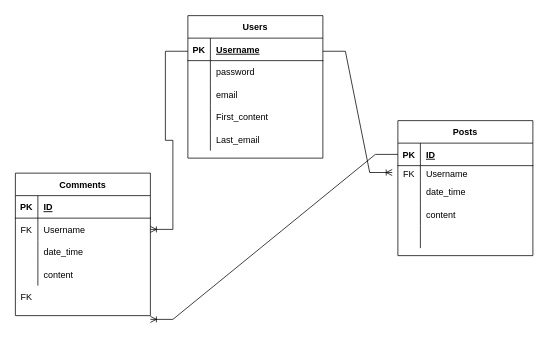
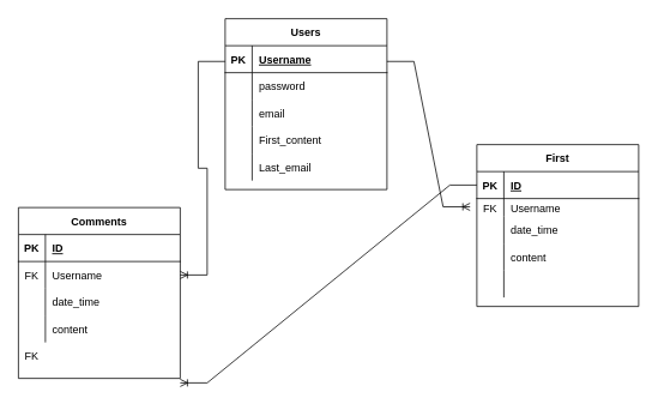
  <mxCell id="0" />
  <mxCell id="1" parent="0" />
  <mxCell id="2" value="Users" style="shape=table;startSize=30;container=1;collapsible=1;childLayout=tableLayout;fixedRows=1;rowLines=0;fontStyle=1;align=center;resizeLast=1;" vertex="1" parent="1"><mxGeometry x="250" y="20" width="180" height="190" as="geometry" /></mxCell>
  <mxCell id="3" value="" style="shape=tableRow;horizontal=0;startSize=0;swimlaneHead=0;swimlaneBody=0;fillColor=none;collapsible=0;dropTarget=0;points=[[0,0.5],[1,0.5]];portConstraint=eastwest;top=0;left=0;right=0;bottom=1;" vertex="1" parent="2"><mxGeometry y="30" width="180" height="30" as="geometry" /></mxCell>
  <mxCell id="4" value="PK" style="shape=partialRectangle;connectable=0;fillColor=none;top=0;left=0;bottom=0;right=0;fontStyle=1;overflow=hidden;" vertex="1" parent="3"><mxGeometry width="30" height="30" as="geometry"><mxRectangle width="30" height="30" as="alternateBounds" /></mxGeometry></mxCell>
  <mxCell id="5" value="Username" style="shape=partialRectangle;connectable=0;fillColor=none;top=0;left=0;bottom=0;right=0;align=left;spacingLeft=6;fontStyle=5;overflow=hidden;" vertex="1" parent="3"><mxGeometry x="30" width="150" height="30" as="geometry"><mxRectangle width="150" height="30" as="alternateBounds" /></mxGeometry></mxCell>
  <mxCell id="6" value="" style="shape=tableRow;horizontal=0;startSize=0;swimlaneHead=0;swimlaneBody=0;fillColor=none;collapsible=0;dropTarget=0;points=[[0,0.5],[1,0.5]];portConstraint=eastwest;top=0;left=0;right=0;bottom=0;" vertex="1" parent="2"><mxGeometry y="60" width="180" height="30" as="geometry" /></mxCell>
  <mxCell id="7" value="" style="shape=partialRectangle;connectable=0;fillColor=none;top=0;left=0;bottom=0;right=0;editable=1;overflow=hidden;" vertex="1" parent="6"><mxGeometry width="30" height="30" as="geometry"><mxRectangle width="30" height="30" as="alternateBounds" /></mxGeometry></mxCell>
  <mxCell id="8" value="password" style="shape=partialRectangle;connectable=0;fillColor=none;top=0;left=0;bottom=0;right=0;align=left;spacingLeft=6;overflow=hidden;" vertex="1" parent="6"><mxGeometry x="30" width="150" height="30" as="geometry"><mxRectangle width="150" height="30" as="alternateBounds" /></mxGeometry></mxCell>
  <mxCell id="9" value="" style="shape=tableRow;horizontal=0;startSize=0;swimlaneHead=0;swimlaneBody=0;fillColor=none;collapsible=0;dropTarget=0;points=[[0,0.5],[1,0.5]];portConstraint=eastwest;top=0;left=0;right=0;bottom=0;" vertex="1" parent="2"><mxGeometry y="90" width="180" height="30" as="geometry" /></mxCell>
  <mxCell id="10" value="" style="shape=partialRectangle;connectable=0;fillColor=none;top=0;left=0;bottom=0;right=0;editable=1;overflow=hidden;" vertex="1" parent="9"><mxGeometry width="30" height="30" as="geometry"><mxRectangle width="30" height="30" as="alternateBounds" /></mxGeometry></mxCell>
  <mxCell id="11" value="email" style="shape=partialRectangle;connectable=0;fillColor=none;top=0;left=0;bottom=0;right=0;align=left;spacingLeft=6;overflow=hidden;" vertex="1" parent="9"><mxGeometry x="30" width="150" height="30" as="geometry"><mxRectangle width="150" height="30" as="alternateBounds" /></mxGeometry></mxCell>
  <mxCell id="12" value="" style="shape=tableRow;horizontal=0;startSize=0;swimlaneHead=0;swimlaneBody=0;fillColor=none;collapsible=0;dropTarget=0;points=[[0,0.5],[1,0.5]];portConstraint=eastwest;top=0;left=0;right=0;bottom=0;" vertex="1" parent="2"><mxGeometry y="120" width="180" height="30" as="geometry" /></mxCell>
  <mxCell id="13" value="" style="shape=partialRectangle;connectable=0;fillColor=none;top=0;left=0;bottom=0;right=0;editable=1;overflow=hidden;" vertex="1" parent="12"><mxGeometry width="30" height="30" as="geometry"><mxRectangle width="30" height="30" as="alternateBounds" /></mxGeometry></mxCell>
  <mxCell id="14" value="First_content" style="shape=partialRectangle;connectable=0;fillColor=none;top=0;left=0;bottom=0;right=0;align=left;spacingLeft=6;overflow=hidden;" vertex="1" parent="12"><mxGeometry x="30" width="150" height="30" as="geometry"><mxRectangle width="150" height="30" as="alternateBounds" /></mxGeometry></mxCell>
  <mxCell id="15" value="" style="shape=tableRow;horizontal=0;startSize=0;swimlaneHead=0;swimlaneBody=0;fillColor=none;collapsible=0;dropTarget=0;points=[[0,0.5],[1,0.5]];portConstraint=eastwest;top=0;left=0;right=0;bottom=0;" vertex="1" parent="2"><mxGeometry y="150" width="180" height="30" as="geometry" /></mxCell>
  <mxCell id="16" value="" style="shape=partialRectangle;connectable=0;fillColor=none;top=0;left=0;bottom=0;right=0;editable=1;overflow=hidden;" vertex="1" parent="15"><mxGeometry width="30" height="30" as="geometry"><mxRectangle width="30" height="30" as="alternateBounds" /></mxGeometry></mxCell>
  <mxCell id="17" value="Last_email" style="shape=partialRectangle;connectable=0;fillColor=none;top=0;left=0;bottom=0;right=0;align=left;spacingLeft=6;overflow=hidden;" vertex="1" parent="15"><mxGeometry x="30" width="150" height="30" as="geometry"><mxRectangle width="150" height="30" as="alternateBounds" /></mxGeometry></mxCell>
- <mxCell id="18" value="Posts" style="shape=table;startSize=30;container=1;collapsible=1;childLayout=tableLayout;fixedRows=1;rowLines=0;fontStyle=1;align=center;resizeLast=1;" vertex="1" parent="1"><mxGeometry x="530" y="160" width="180" height="180" as="geometry" /></mxCell>
+ <mxCell id="18" value="First" style="shape=table;startSize=30;container=1;collapsible=1;childLayout=tableLayout;fixedRows=1;rowLines=0;fontStyle=1;align=center;resizeLast=1;" vertex="1" parent="1"><mxGeometry x="530" y="160" width="180" height="180" as="geometry" /></mxCell>
  <mxCell id="19" value="" style="shape=tableRow;horizontal=0;startSize=0;swimlaneHead=0;swimlaneBody=0;fillColor=none;collapsible=0;dropTarget=0;points=[[0,0.5],[1,0.5]];portConstraint=eastwest;top=0;left=0;right=0;bottom=1;" vertex="1" parent="18"><mxGeometry y="30" width="180" height="30" as="geometry" /></mxCell>
  <mxCell id="20" value="PK" style="shape=partialRectangle;connectable=0;fillColor=none;top=0;left=0;bottom=0;right=0;fontStyle=1;overflow=hidden;" vertex="1" parent="19"><mxGeometry width="30" height="30" as="geometry"><mxRectangle width="30" height="30" as="alternateBounds" /></mxGeometry></mxCell>
  <mxCell id="21" value="ID" style="shape=partialRectangle;connectable=0;fillColor=none;top=0;left=0;bottom=0;right=0;align=left;spacingLeft=6;fontStyle=5;overflow=hidden;" vertex="1" parent="19"><mxGeometry x="30" width="150" height="30" as="geometry"><mxRectangle width="150" height="30" as="alternateBounds" /></mxGeometry></mxCell>
  <mxCell id="22" value="" style="shape=tableRow;horizontal=0;startSize=0;swimlaneHead=0;swimlaneBody=0;fillColor=none;collapsible=0;dropTarget=0;points=[[0,0.5],[1,0.5]];portConstraint=eastwest;top=0;left=0;right=0;bottom=0;" vertex="1" parent="18"><mxGeometry y="60" width="180" height="20" as="geometry" /></mxCell>
  <mxCell id="23" value="FK" style="shape=partialRectangle;connectable=0;fillColor=none;top=0;left=0;bottom=0;right=0;fontStyle=0;overflow=hidden;" vertex="1" parent="22"><mxGeometry width="30" height="20" as="geometry"><mxRectangle width="30" height="20" as="alternateBounds" /></mxGeometry></mxCell>
  <mxCell id="24" value="Username" style="shape=partialRectangle;connectable=0;fillColor=none;top=0;left=0;bottom=0;right=0;align=left;spacingLeft=6;fontStyle=0;overflow=hidden;" vertex="1" parent="22"><mxGeometry x="30" width="150" height="20" as="geometry"><mxRectangle width="150" height="20" as="alternateBounds" /></mxGeometry></mxCell>
  <mxCell id="25" value="" style="shape=tableRow;horizontal=0;startSize=0;swimlaneHead=0;swimlaneBody=0;fillColor=none;collapsible=0;dropTarget=0;points=[[0,0.5],[1,0.5]];portConstraint=eastwest;top=0;left=0;right=0;bottom=0;" vertex="1" parent="18"><mxGeometry y="80" width="180" height="30" as="geometry" /></mxCell>
  <mxCell id="26" value="" style="shape=partialRectangle;connectable=0;fillColor=none;top=0;left=0;bottom=0;right=0;editable=1;overflow=hidden;" vertex="1" parent="25"><mxGeometry width="30" height="30" as="geometry"><mxRectangle width="30" height="30" as="alternateBounds" /></mxGeometry></mxCell>
  <mxCell id="27" value="date_time" style="shape=partialRectangle;connectable=0;fillColor=none;top=0;left=0;bottom=0;right=0;align=left;spacingLeft=6;overflow=hidden;" vertex="1" parent="25"><mxGeometry x="30" width="150" height="30" as="geometry"><mxRectangle width="150" height="30" as="alternateBounds" /></mxGeometry></mxCell>
  <mxCell id="28" value="" style="shape=tableRow;horizontal=0;startSize=0;swimlaneHead=0;swimlaneBody=0;fillColor=none;collapsible=0;dropTarget=0;points=[[0,0.5],[1,0.5]];portConstraint=eastwest;top=0;left=0;right=0;bottom=0;" vertex="1" parent="18"><mxGeometry y="110" width="180" height="30" as="geometry" /></mxCell>
  <mxCell id="29" value="" style="shape=partialRectangle;connectable=0;fillColor=none;top=0;left=0;bottom=0;right=0;editable=1;overflow=hidden;" vertex="1" parent="28"><mxGeometry width="30" height="30" as="geometry"><mxRectangle width="30" height="30" as="alternateBounds" /></mxGeometry></mxCell>
  <mxCell id="30" value="content" style="shape=partialRectangle;connectable=0;fillColor=none;top=0;left=0;bottom=0;right=0;align=left;spacingLeft=6;overflow=hidden;" vertex="1" parent="28"><mxGeometry x="30" width="150" height="30" as="geometry"><mxRectangle width="150" height="30" as="alternateBounds" /></mxGeometry></mxCell>
  <mxCell id="31" value="" style="shape=tableRow;horizontal=0;startSize=0;swimlaneHead=0;swimlaneBody=0;fillColor=none;collapsible=0;dropTarget=0;points=[[0,0.5],[1,0.5]];portConstraint=eastwest;top=0;left=0;right=0;bottom=0;" vertex="1" parent="18"><mxGeometry y="140" width="180" height="30" as="geometry" /></mxCell>
  <mxCell id="32" value="" style="shape=partialRectangle;connectable=0;fillColor=none;top=0;left=0;bottom=0;right=0;editable=1;overflow=hidden;" vertex="1" parent="31"><mxGeometry width="30" height="30" as="geometry"><mxRectangle width="30" height="30" as="alternateBounds" /></mxGeometry></mxCell>
  <mxCell id="33" value="" style="shape=partialRectangle;connectable=0;fillColor=none;top=0;left=0;bottom=0;right=0;align=left;spacingLeft=6;overflow=hidden;" vertex="1" parent="31"><mxGeometry x="30" width="150" height="30" as="geometry"><mxRectangle width="150" height="30" as="alternateBounds" /></mxGeometry></mxCell>
  <mxCell id="34" value="Comments" style="shape=table;startSize=30;container=1;collapsible=1;childLayout=tableLayout;fixedRows=1;rowLines=0;fontStyle=1;align=center;resizeLast=1;" vertex="1" parent="1"><mxGeometry x="20" y="230" width="180" height="190" as="geometry" /></mxCell>
  <mxCell id="35" value="" style="shape=tableRow;horizontal=0;startSize=0;swimlaneHead=0;swimlaneBody=0;fillColor=none;collapsible=0;dropTarget=0;points=[[0,0.5],[1,0.5]];portConstraint=eastwest;top=0;left=0;right=0;bottom=1;" vertex="1" parent="34"><mxGeometry y="30" width="180" height="30" as="geometry" /></mxCell>
  <mxCell id="36" value="PK" style="shape=partialRectangle;connectable=0;fillColor=none;top=0;left=0;bottom=0;right=0;fontStyle=1;overflow=hidden;" vertex="1" parent="35"><mxGeometry width="30" height="30" as="geometry"><mxRectangle width="30" height="30" as="alternateBounds" /></mxGeometry></mxCell>
  <mxCell id="37" value="ID" style="shape=partialRectangle;connectable=0;fillColor=none;top=0;left=0;bottom=0;right=0;align=left;spacingLeft=6;fontStyle=5;overflow=hidden;" vertex="1" parent="35"><mxGeometry x="30" width="150" height="30" as="geometry"><mxRectangle width="150" height="30" as="alternateBounds" /></mxGeometry></mxCell>
  <mxCell id="38" value="" style="shape=tableRow;horizontal=0;startSize=0;swimlaneHead=0;swimlaneBody=0;fillColor=none;collapsible=0;dropTarget=0;points=[[0,0.5],[1,0.5]];portConstraint=eastwest;top=0;left=0;right=0;bottom=0;" vertex="1" parent="34"><mxGeometry y="60" width="180" height="30" as="geometry" /></mxCell>
  <mxCell id="39" value="FK" style="shape=partialRectangle;connectable=0;fillColor=none;top=0;left=0;bottom=0;right=0;fontStyle=0;overflow=hidden;" vertex="1" parent="38"><mxGeometry width="30" height="30" as="geometry"><mxRectangle width="30" height="30" as="alternateBounds" /></mxGeometry></mxCell>
  <mxCell id="40" value="Username" style="shape=partialRectangle;connectable=0;fillColor=none;top=0;left=0;bottom=0;right=0;align=left;spacingLeft=6;fontStyle=0;overflow=hidden;" vertex="1" parent="38"><mxGeometry x="30" width="150" height="30" as="geometry"><mxRectangle width="150" height="30" as="alternateBounds" /></mxGeometry></mxCell>
  <mxCell id="41" value="" style="shape=tableRow;horizontal=0;startSize=0;swimlaneHead=0;swimlaneBody=0;fillColor=none;collapsible=0;dropTarget=0;points=[[0,0.5],[1,0.5]];portConstraint=eastwest;top=0;left=0;right=0;bottom=0;" vertex="1" parent="34"><mxGeometry y="90" width="180" height="30" as="geometry" /></mxCell>
  <mxCell id="42" value="" style="shape=partialRectangle;connectable=0;fillColor=none;top=0;left=0;bottom=0;right=0;editable=1;overflow=hidden;" vertex="1" parent="41"><mxGeometry width="30" height="30" as="geometry"><mxRectangle width="30" height="30" as="alternateBounds" /></mxGeometry></mxCell>
  <mxCell id="43" value="date_time" style="shape=partialRectangle;connectable=0;fillColor=none;top=0;left=0;bottom=0;right=0;align=left;spacingLeft=6;overflow=hidden;" vertex="1" parent="41"><mxGeometry x="30" width="150" height="30" as="geometry"><mxRectangle width="150" height="30" as="alternateBounds" /></mxGeometry></mxCell>
  <mxCell id="44" value="" style="shape=tableRow;horizontal=0;startSize=0;swimlaneHead=0;swimlaneBody=0;fillColor=none;collapsible=0;dropTarget=0;points=[[0,0.5],[1,0.5]];portConstraint=eastwest;top=0;left=0;right=0;bottom=0;" vertex="1" parent="34"><mxGeometry y="120" width="180" height="30" as="geometry" /></mxCell>
  <mxCell id="45" value="" style="shape=partialRectangle;connectable=0;fillColor=none;top=0;left=0;bottom=0;right=0;editable=1;overflow=hidden;" vertex="1" parent="44"><mxGeometry width="30" height="30" as="geometry"><mxRectangle width="30" height="30" as="alternateBounds" /></mxGeometry></mxCell>
  <mxCell id="46" value="content" style="shape=partialRectangle;connectable=0;fillColor=none;top=0;left=0;bottom=0;right=0;align=left;spacingLeft=6;overflow=hidden;" vertex="1" parent="44"><mxGeometry x="30" width="150" height="30" as="geometry"><mxRectangle width="150" height="30" as="alternateBounds" /></mxGeometry></mxCell>
  <mxCell id="47" value="" style="edgeStyle=entityRelationEdgeStyle;fontSize=12;html=1;endArrow=ERoneToMany;rounded=0;entryX=-0.042;entryY=0.46;entryDx=0;entryDy=0;exitX=1;exitY=0.25;exitDx=0;exitDy=0;entryPerimeter=0;" edge="1" parent="1" source="2" target="22"><mxGeometry width="100" height="100" relative="1" as="geometry"><mxPoint x="430" y="140" as="sourcePoint" /><mxPoint x="530" y="40" as="targetPoint" /></mxGeometry></mxCell>
  <mxCell id="48" value="" style="edgeStyle=entityRelationEdgeStyle;fontSize=12;html=1;endArrow=ERoneToMany;rounded=0;exitX=0;exitY=0.25;exitDx=0;exitDy=0;" edge="1" parent="1" source="2" target="38"><mxGeometry width="100" height="100" relative="1" as="geometry"><mxPoint x="250" y="60" as="sourcePoint" /><mxPoint x="20" y="300" as="targetPoint" /></mxGeometry></mxCell>
  <mxCell id="49" value="" style="shape=tableRow;horizontal=0;startSize=0;swimlaneHead=0;swimlaneBody=0;fillColor=none;collapsible=0;dropTarget=0;points=[[0,0.5],[1,0.5]];portConstraint=eastwest;top=0;left=0;right=0;bottom=0;" vertex="1" parent="1"><mxGeometry x="20" y="410" width="180" height="30" as="geometry" /></mxCell>
  <mxCell id="50" value="" style="edgeStyle=entityRelationEdgeStyle;fontSize=12;html=1;endArrow=ERoneToMany;rounded=0;" edge="1" parent="1" source="19" target="49"><mxGeometry width="100" height="100" relative="1" as="geometry"><mxPoint x="320" y="420" as="sourcePoint" /><mxPoint x="420" y="320" as="targetPoint" /></mxGeometry></mxCell>
  <mxCell id="51" value="FK" style="shape=partialRectangle;connectable=0;fillColor=none;top=0;left=0;bottom=0;right=0;fontStyle=0;overflow=hidden;" vertex="1" parent="1"><mxGeometry x="20" y="380" width="30" height="30" as="geometry"><mxRectangle width="30" height="30" as="alternateBounds" /></mxGeometry></mxCell>
